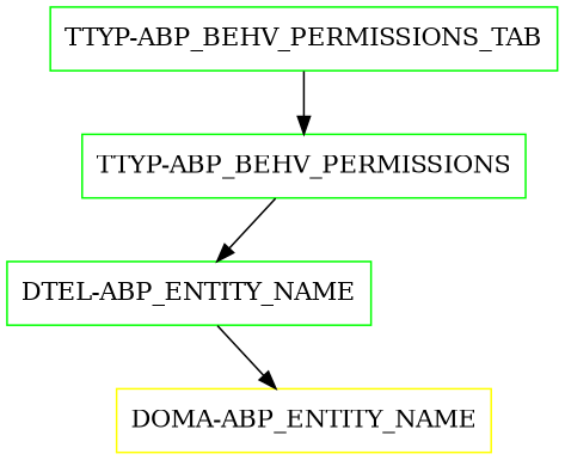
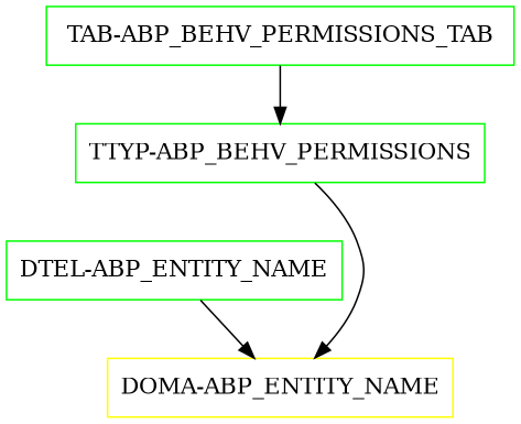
  digraph {
    node [color=green shape=box]
    n1 [label="TTYP-ABP_BEHV_PERMISSIONS"]
-   "TTYP-ABP_BEHV_PERMISSIONS_TAB"
+   "TTYP-ABP_BEHV_PERMISSIONS_TAB" [label="TAB-ABP_BEHV_PERMISSIONS_TAB"]
    "DTEL-ABP_ENTITY_NAME"
    "DOMA-ABP_ENTITY_NAME" [color=yellow]
-   n1 -> "DTEL-ABP_ENTITY_NAME"
+   n1 -> "DOMA-ABP_ENTITY_NAME"
    "TTYP-ABP_BEHV_PERMISSIONS_TAB" -> n1
    "DTEL-ABP_ENTITY_NAME" -> "DOMA-ABP_ENTITY_NAME"
  }
